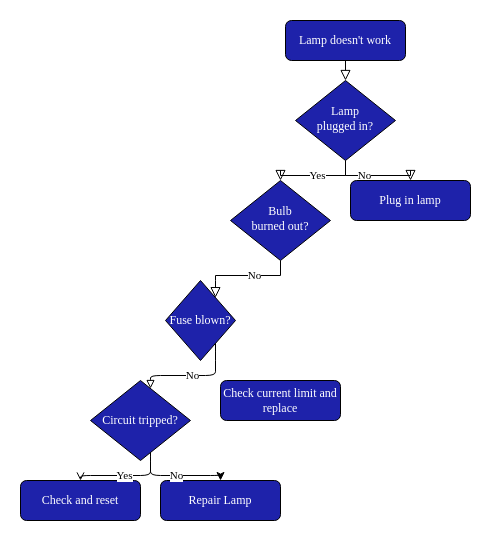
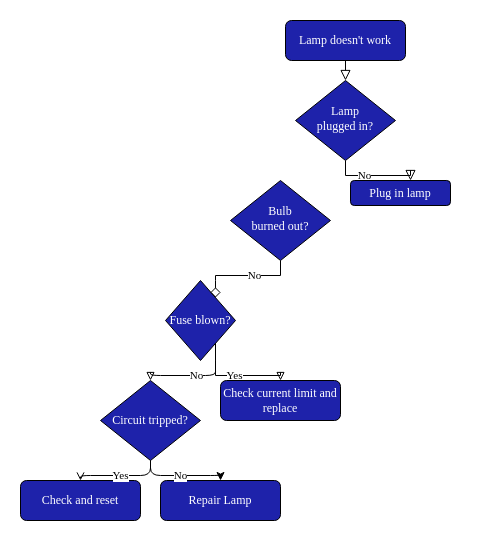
  <mxCell id="0" />
  <mxCell id="1" parent="0" />
  <mxCell id="2" value="" style="rounded=0;html=1;jettySize=auto;orthogonalLoop=1;fontSize=11;endArrow=block;endFill=0;endSize=8;strokeWidth=1;shadow=0;labelBackgroundColor=none;edgeStyle=orthogonalEdgeStyle;noEdgeStyle=1;fontFamily=Verdana;orthogonal=1;" parent="1" source="3" target="6" edge="1"><mxGeometry relative="1" as="geometry"><Array as="points"><mxPoint x="345" y="60" mark="1" /><mxPoint x="345" y="80" mark="1" /></Array></mxGeometry></mxCell>
  <mxCell id="3" value="Lamp doesn't work" style="rounded=1;whiteSpace=wrap;html=1;fontSize=12;glass=0;strokeWidth=1;shadow=0;fontFamily=Verdana;fillColor=#1E22AA;fontColor=#FFFFFF;" parent="1" vertex="1"><mxGeometry x="285" y="20" width="120" height="40" as="geometry" /></mxCell>
- <mxCell id="4" value="Yes" style="rounded=0;html=1;jettySize=auto;orthogonalLoop=1;fontSize=11;endArrow=block;endFill=0;endSize=8;strokeWidth=1;shadow=0;labelBackgroundColor=#ffffff;edgeStyle=orthogonalEdgeStyle;noEdgeStyle=1;fontFamily=Verdana;orthogonal=1;" parent="1" source="6" target="8" edge="1"><mxGeometry relative="1" as="geometry"><mxPoint as="offset" /><Array as="points"><mxPoint x="345" y="160" mark="1" /><mxPoint x="345" y="175" mark="9" /><mxPoint x="280" y="175" mark="10" /><mxPoint x="280" y="180" mark="2" /></Array></mxGeometry></mxCell>
  <mxCell id="5" value="No" style="edgeStyle=orthogonalEdgeStyle;rounded=0;html=1;jettySize=auto;orthogonalLoop=1;fontSize=11;endArrow=block;endFill=0;endSize=8;strokeWidth=1;shadow=0;labelBackgroundColor=#ffffff;noEdgeStyle=1;fontFamily=Verdana;orthogonal=1;" parent="1" source="6" target="7" edge="1"><mxGeometry x="-0.2" relative="1" as="geometry"><mxPoint as="offset" /><Array as="points"><mxPoint x="345" y="160" mark="1" /><mxPoint x="345" y="175" mark="9" /><mxPoint x="410" y="175" mark="12" /><mxPoint x="410" y="180" mark="4" /></Array></mxGeometry></mxCell>
  <mxCell id="6" value="Lamp&lt;br&gt;plugged in?" style="rhombus;whiteSpace=wrap;html=1;shadow=0;fontFamily=Verdana;fontSize=12;align=center;strokeWidth=1;spacing=6;spacingTop=-4;fillColor=#1E22AA;fontColor=#FFFFFF;" parent="1" vertex="1"><mxGeometry x="295" y="80" width="100" height="80" as="geometry" /></mxCell>
- <mxCell id="7" value="Plug in lamp" style="rounded=1;whiteSpace=wrap;html=1;fontSize=12;glass=0;strokeWidth=1;shadow=0;fontFamily=Verdana;fillColor=#1E22AA;fontColor=#FFFFFF;" parent="1" vertex="1"><mxGeometry x="350" y="180" width="120" height="40" as="geometry" /></mxCell>
+ <mxCell id="7" value="Plug in lamp" style="rounded=1;whiteSpace=wrap;html=1;fontSize=12;glass=0;strokeWidth=1;shadow=0;fontFamily=Verdana;fillColor=#1E22AA;fontColor=#FFFFFF;" parent="1" vertex="1"><mxGeometry x="350" y="180" width="100" height="25" as="geometry" /></mxCell>
  <mxCell id="8" value="Bulb&lt;br&gt;burned out?" style="rhombus;whiteSpace=wrap;html=1;shadow=0;fontFamily=Verdana;fontSize=12;align=center;strokeWidth=1;spacing=6;spacingTop=-4;fillColor=#1E22AA;fontColor=#FFFFFF;" parent="1" vertex="1"><mxGeometry x="230" y="180" width="100" height="80" as="geometry" /></mxCell>
  <mxCell id="9" value="Repair Lamp" style="rounded=1;whiteSpace=wrap;html=1;fontSize=12;glass=0;strokeWidth=1;shadow=0;fontFamily=Verdana;fillColor=#1E22AA;fontColor=#FFFFFF;" parent="1" vertex="1"><mxGeometry x="160" y="480" width="120" height="40" as="geometry" /></mxCell>
+ <mxCell id="10" value="Yes" style="edgeStyle=orthogonalEdgeStyle;rounded=0;orthogonalLoop=1;jettySize=auto;html=1;exitDx=0;exitDy=0;labelBackgroundColor=#ffffff;endArrow=block;endFill=0;noEdgeStyle=1;fontFamily=Verdana;orthogonal=1;" edge="1" parent="1" source="11" target="16"><mxGeometry relative="1" as="geometry"><Array as="points"><mxPoint x="215" y="360" mark="1" /><mxPoint x="215" y="375" mark="9" /><mxPoint x="280" y="375" mark="12" /><mxPoint x="280" y="380" mark="4" /></Array></mxGeometry></mxCell>
  <mxCell id="11" value="Fuse blown?" style="rhombus;whiteSpace=wrap;html=1;fontFamily=Verdana;fillColor=#1E22AA;fontColor=#FFFFFF;" vertex="1" parent="1"><mxGeometry x="165" y="280" width="70" height="80" as="geometry" /></mxCell>
- <mxCell id="12" value="No" style="rounded=0;html=1;jettySize=auto;orthogonalLoop=1;fontSize=11;endArrow=block;endFill=0;endSize=8;strokeWidth=1;shadow=0;labelBackgroundColor=#ffffff;edgeStyle=orthogonalEdgeStyle;noEdgeStyle=1;fontFamily=Verdana;orthogonal=1;" edge="1" parent="1" source="8" target="11"><mxGeometry x="-0.2" relative="1" as="geometry"><mxPoint as="offset" /><mxPoint x="400" y="390" as="sourcePoint" /><mxPoint x="400" y="570" as="targetPoint" /><Array as="points"><mxPoint x="280" y="260" mark="1" /><mxPoint x="280" y="275" mark="9" /><mxPoint x="215" y="275" mark="10" /><mxPoint x="215" y="280" mark="2" /></Array></mxGeometry></mxCell>
- <mxCell id="13" value="Circuit tripped?" style="rhombus;whiteSpace=wrap;html=1;fontFamily=Verdana;fillColor=#1E22AA;fontColor=#FFFFFF;" vertex="1" parent="1"><mxGeometry x="90" y="380" width="100" height="80" as="geometry" /></mxCell>
+ <mxCell id="12" value="No" style="rounded=0;html=1;jettySize=auto;orthogonalLoop=1;fontSize=11;endArrow=diamond;endFill=0;endSize=8;strokeWidth=1;shadow=0;labelBackgroundColor=#ffffff;edgeStyle=orthogonalEdgeStyle;noEdgeStyle=1;fontFamily=Verdana;orthogonal=1;" edge="1" parent="1" source="8" target="11"><mxGeometry x="-0.2" relative="1" as="geometry"><mxPoint as="offset" /><mxPoint x="400" y="390" as="sourcePoint" /><mxPoint x="400" y="570" as="targetPoint" /><Array as="points"><mxPoint x="280" y="260" mark="1" /><mxPoint x="280" y="275" mark="9" /><mxPoint x="215" y="275" mark="10" /><mxPoint x="215" y="280" mark="2" /></Array></mxGeometry></mxCell>
+ <mxCell id="13" value="Circuit tripped?" style="rhombus;whiteSpace=wrap;html=1;fontFamily=Verdana;fillColor=#1E22AA;fontColor=#FFFFFF;" vertex="1" parent="1"><mxGeometry x="100" y="380" width="100" height="80" as="geometry" /></mxCell>
  <mxCell id="14" value="No" style="endArrow=block;html=1;exitDx=0;exitDy=0;entryDx=0;entryDy=0;endFill=0;noEdgeStyle=1;fontFamily=Verdana;orthogonal=1;edgeStyle=orthogonalEdgeStyle;" edge="1" parent="1" source="11" target="13"><mxGeometry width="50" height="50" relative="1" as="geometry"><mxPoint x="870" y="440" as="sourcePoint" /><mxPoint x="920" y="390" as="targetPoint" /><Array as="points"><mxPoint x="215" y="360" mark="1" /><mxPoint x="215" y="375" mark="9" /><mxPoint x="150" y="375" mark="10" /><mxPoint x="150" y="380" mark="2" /></Array></mxGeometry></mxCell>
  <mxCell id="15" value="No" style="endArrow=classic;html=1;exitDx=0;exitDy=0;entryDx=0;entryDy=0;noEdgeStyle=1;fontFamily=Verdana;orthogonal=1;edgeStyle=orthogonalEdgeStyle;" edge="1" parent="1" source="13" target="9"><mxGeometry width="50" height="50" relative="1" as="geometry"><mxPoint x="870" y="440" as="sourcePoint" /><mxPoint x="920" y="390" as="targetPoint" /><Array as="points"><mxPoint x="150" y="460" mark="1" /><mxPoint x="150" y="475" mark="9" /><mxPoint x="220" y="475" mark="12" /><mxPoint x="220" y="480" mark="4" /></Array></mxGeometry></mxCell>
  <mxCell id="16" value="Check current limit and replace" style="rounded=1;whiteSpace=wrap;html=1;fontSize=12;glass=0;strokeWidth=1;shadow=0;fontFamily=Verdana;fillColor=#1E22AA;fontColor=#FFFFFF;" vertex="1" parent="1"><mxGeometry x="220" y="380" width="120" height="40" as="geometry" /></mxCell>
  <mxCell id="17" value="Check and reset" style="rounded=1;whiteSpace=wrap;html=1;fontSize=12;glass=0;strokeWidth=1;shadow=0;fontFamily=Verdana;fillColor=#1E22AA;fontColor=#FFFFFF;" vertex="1" parent="1"><mxGeometry x="20" y="480" width="120" height="40" as="geometry" /></mxCell>
  <mxCell id="18" value="Yes" style="endArrow=open;html=1;labelBackgroundColor=#ffffff;exitDx=0;exitDy=0;entryDx=0;entryDy=0;endFill=0;noEdgeStyle=1;fontFamily=Verdana;orthogonal=1;edgeStyle=orthogonalEdgeStyle;" edge="1" parent="1" source="13" target="17"><mxGeometry width="50" height="50" relative="1" as="geometry"><mxPoint x="870" y="410" as="sourcePoint" /><mxPoint x="920" y="360" as="targetPoint" /><Array as="points"><mxPoint x="150" y="460" mark="1" /><mxPoint x="150" y="475" mark="9" /><mxPoint x="80" y="475" mark="10" /><mxPoint x="80" y="480" mark="2" /></Array></mxGeometry></mxCell>
